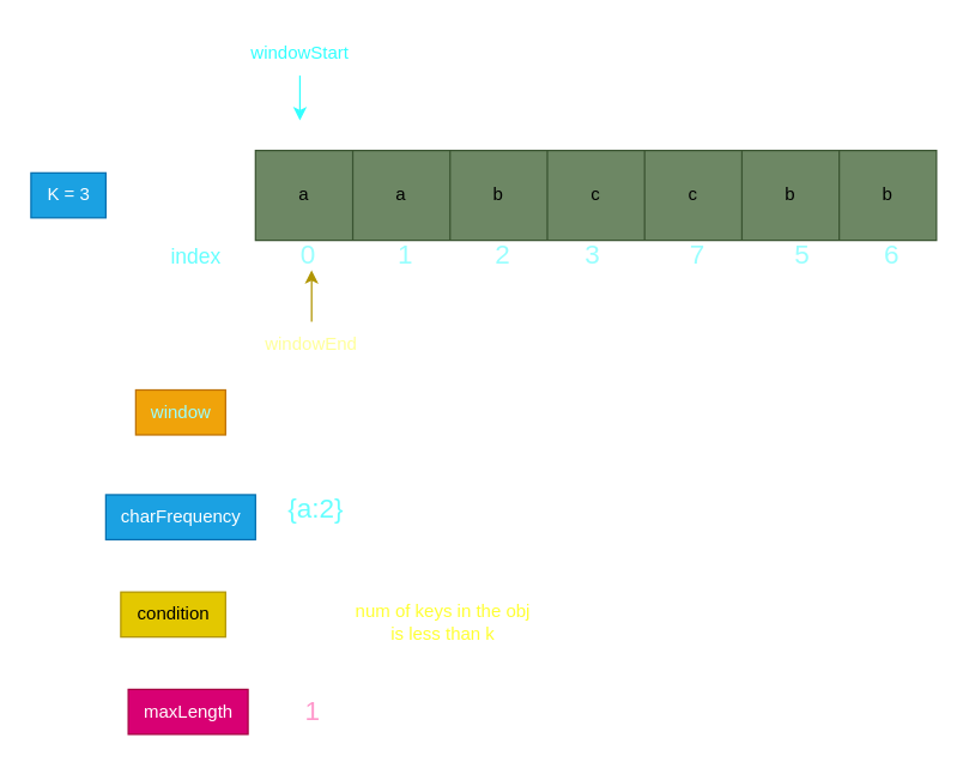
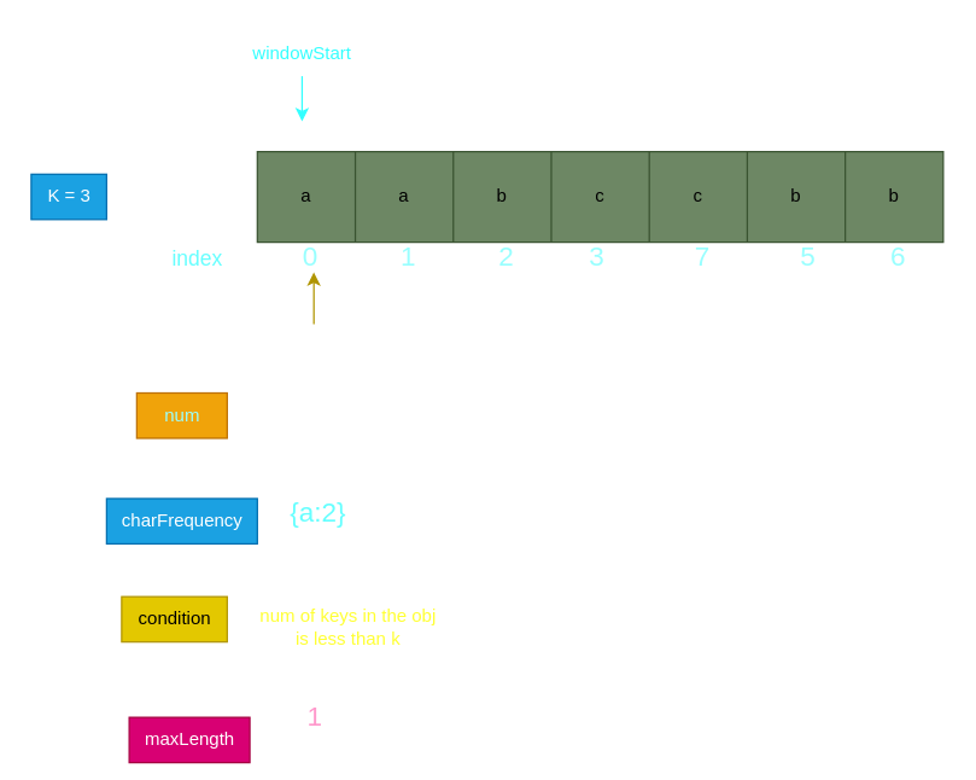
  <mxCell id="0" />
  <mxCell id="1" parent="0" />
  <mxCell id="2" value="" style="shape=table;startSize=0;container=1;collapsible=0;childLayout=tableLayout;fillColor=#6d8764;strokeColor=#3A5431;fontColor=#ffffff;" vertex="1" parent="1"><mxGeometry x="170" y="100" width="455" height="60" as="geometry" /></mxCell>
  <mxCell id="3" value="" style="shape=tableRow;horizontal=0;startSize=0;swimlaneHead=0;swimlaneBody=0;top=0;left=0;bottom=0;right=0;collapsible=0;dropTarget=0;fillColor=none;points=[[0,0.5],[1,0.5]];portConstraint=eastwest;" vertex="1" parent="2"><mxGeometry width="455" height="60" as="geometry" /></mxCell>
  <mxCell id="4" value="a" style="shape=partialRectangle;html=1;whiteSpace=wrap;connectable=0;overflow=hidden;fillColor=none;top=0;left=0;bottom=0;right=0;pointerEvents=1;" vertex="1" parent="3"><mxGeometry width="65" height="60" as="geometry"><mxRectangle width="65" height="60" as="alternateBounds" /></mxGeometry></mxCell>
  <mxCell id="5" value="a" style="shape=partialRectangle;html=1;whiteSpace=wrap;connectable=0;overflow=hidden;fillColor=none;top=0;left=0;bottom=0;right=0;pointerEvents=1;" vertex="1" parent="3"><mxGeometry x="65" width="65" height="60" as="geometry"><mxRectangle width="65" height="60" as="alternateBounds" /></mxGeometry></mxCell>
  <mxCell id="6" value="b" style="shape=partialRectangle;html=1;whiteSpace=wrap;connectable=0;overflow=hidden;fillColor=none;top=0;left=0;bottom=0;right=0;pointerEvents=1;" vertex="1" parent="3"><mxGeometry x="130" width="65" height="60" as="geometry"><mxRectangle width="65" height="60" as="alternateBounds" /></mxGeometry></mxCell>
  <mxCell id="7" value="c" style="shape=partialRectangle;html=1;whiteSpace=wrap;connectable=0;overflow=hidden;fillColor=none;top=0;left=0;bottom=0;right=0;pointerEvents=1;" vertex="1" parent="3"><mxGeometry x="195" width="65" height="60" as="geometry"><mxRectangle width="65" height="60" as="alternateBounds" /></mxGeometry></mxCell>
  <mxCell id="8" value="c" style="shape=partialRectangle;html=1;whiteSpace=wrap;connectable=0;overflow=hidden;fillColor=none;top=0;left=0;bottom=0;right=0;pointerEvents=1;" vertex="1" parent="3"><mxGeometry x="260" width="65" height="60" as="geometry"><mxRectangle width="65" height="60" as="alternateBounds" /></mxGeometry></mxCell>
  <mxCell id="9" value="b" style="shape=partialRectangle;html=1;whiteSpace=wrap;connectable=0;overflow=hidden;fillColor=none;top=0;left=0;bottom=0;right=0;pointerEvents=1;" vertex="1" parent="3"><mxGeometry x="325" width="65" height="60" as="geometry"><mxRectangle width="65" height="60" as="alternateBounds" /></mxGeometry></mxCell>
  <mxCell id="10" value="b" style="shape=partialRectangle;html=1;whiteSpace=wrap;connectable=0;overflow=hidden;fillColor=none;top=0;left=0;bottom=0;right=0;pointerEvents=1;" vertex="1" parent="3"><mxGeometry x="390" width="65" height="60" as="geometry"><mxRectangle width="65" height="60" as="alternateBounds" /></mxGeometry></mxCell>
  <mxCell id="11" value="" style="group;" vertex="1" connectable="0" parent="1"><mxGeometry x="180" y="180" width="55" height="60" as="geometry" /></mxCell>
  <mxCell id="12" value="" style="edgeStyle=none;orthogonalLoop=1;jettySize=auto;html=1;fillColor=#e3c800;strokeColor=#B09500;" edge="1" parent="11"><mxGeometry width="80" relative="1" as="geometry"><mxPoint x="27.5" y="34.286" as="sourcePoint" /><mxPoint x="27.5" as="targetPoint" /><Array as="points" /></mxGeometry></mxCell>
- <mxCell id="13" value="&lt;font color=&quot;#ffff99&quot;&gt;windowEnd&lt;/font&gt;" style="text;strokeColor=none;align=center;fillColor=none;html=1;verticalAlign=middle;whiteSpace=wrap;rounded=0;" vertex="1" parent="11"><mxGeometry y="40" width="55" height="20" as="geometry" /></mxCell>
  <mxCell id="14" value="" style="group;" vertex="1" connectable="0" parent="1"><mxGeometry x="170" y="20" width="60" height="60" as="geometry" /></mxCell>
  <mxCell id="15" value="" style="edgeStyle=none;orthogonalLoop=1;jettySize=auto;html=1;fillColor=#6d8764;strokeColor=#33FFFF;" edge="1" parent="14"><mxGeometry width="80" relative="1" as="geometry"><mxPoint x="29.69" y="30" as="sourcePoint" /><mxPoint x="29.69" y="60" as="targetPoint" /><Array as="points" /></mxGeometry></mxCell>
  <mxCell id="16" value="&lt;font color=&quot;#33ffff&quot;&gt;windowStart&lt;/font&gt;" style="text;strokeColor=none;align=center;fillColor=none;html=1;verticalAlign=middle;whiteSpace=wrap;rounded=0;" vertex="1" parent="14"><mxGeometry width="60" height="30" as="geometry" /></mxCell>
  <mxCell id="17" value="K = 3" style="text;html=1;align=center;verticalAlign=middle;resizable=0;points=[];autosize=1;strokeColor=#006EAF;fillColor=#1ba1e2;fontColor=#ffffff;" vertex="1" parent="1"><mxGeometry x="20" y="115" width="50" height="30" as="geometry" /></mxCell>
- <mxCell id="18" value="&lt;font color=&quot;#99ffff&quot;&gt;window&lt;/font&gt;" style="text;html=1;align=center;verticalAlign=middle;resizable=0;points=[];autosize=1;strokeColor=#BD7000;fillColor=#f0a30a;fontColor=#000000;" vertex="1" parent="1"><mxGeometry x="90" y="260" width="60" height="30" as="geometry" /></mxCell>
+ <mxCell id="18" value="&lt;font color=&quot;#99ffff&quot;&gt;num&lt;/font&gt;" style="text;html=1;align=center;verticalAlign=middle;resizable=0;points=[];autosize=1;strokeColor=#BD7000;fillColor=#f0a30a;fontColor=#000000;" vertex="1" parent="1"><mxGeometry x="90" y="260" width="60" height="30" as="geometry" /></mxCell>
  <mxCell id="19" value="condition" style="text;html=1;align=center;verticalAlign=middle;resizable=0;points=[];autosize=1;strokeColor=#B09500;fillColor=#e3c800;fontColor=#000000;" vertex="1" parent="1"><mxGeometry x="80" y="395" width="70" height="30" as="geometry" /></mxCell>
- <mxCell id="20" value="&lt;font color=&quot;#ffff33&quot;&gt;num of keys in the obj&lt;br&gt;is less than k&lt;/font&gt;" style="text;html=1;align=center;verticalAlign=middle;resizable=0;points=[];autosize=1;strokeColor=none;fillColor=none;" vertex="1" parent="1"><mxGeometry x="225" y="395" width="140" height="40" as="geometry" /></mxCell>
+ <mxCell id="20" value="&lt;font color=&quot;#ffff33&quot;&gt;num of keys in the obj&lt;br&gt;is less than k&lt;/font&gt;" style="text;html=1;align=center;verticalAlign=middle;resizable=0;points=[];autosize=1;strokeColor=none;fillColor=none;" vertex="1" parent="1"><mxGeometry x="160" y="395" width="140" height="40" as="geometry" /></mxCell>
  <mxCell id="21" value="&lt;font color=&quot;#ff99cc&quot; style=&quot;font-size: 18px;&quot;&gt;1&lt;/font&gt;" style="text;html=1;align=center;verticalAlign=middle;resizable=0;points=[];autosize=1;strokeColor=none;fillColor=none;fontSize=18;" vertex="1" parent="1"><mxGeometry x="192.5" y="455" width="30" height="40" as="geometry" /></mxCell>
  <mxCell id="22" value="&lt;font color=&quot;#66ffff&quot; style=&quot;font-size: 18px;&quot;&gt;{a:2}&lt;/font&gt;" style="text;html=1;align=center;verticalAlign=middle;resizable=0;points=[];autosize=1;strokeColor=none;fillColor=none;fontSize=18;" vertex="1" parent="1"><mxGeometry x="180" y="320" width="60" height="40" as="geometry" /></mxCell>
  <mxCell id="23" value="0" style="text;html=1;align=center;verticalAlign=middle;resizable=0;points=[];autosize=1;strokeColor=none;fillColor=none;fontSize=18;fontColor=#99FFFF;" vertex="1" parent="1"><mxGeometry x="190" y="150" width="30" height="40" as="geometry" /></mxCell>
  <mxCell id="24" value="1" style="text;html=1;align=center;verticalAlign=middle;resizable=0;points=[];autosize=1;strokeColor=none;fillColor=none;fontSize=18;fontColor=#99FFFF;" vertex="1" parent="1"><mxGeometry x="255" y="150" width="30" height="40" as="geometry" /></mxCell>
  <mxCell id="25" value="2" style="text;html=1;align=center;verticalAlign=middle;resizable=0;points=[];autosize=1;strokeColor=none;fillColor=none;fontSize=18;fontColor=#99FFFF;" vertex="1" parent="1"><mxGeometry x="320" y="150" width="30" height="40" as="geometry" /></mxCell>
  <mxCell id="26" value="3" style="text;html=1;align=center;verticalAlign=middle;resizable=0;points=[];autosize=1;strokeColor=none;fillColor=none;fontSize=18;fontColor=#99FFFF;" vertex="1" parent="1"><mxGeometry x="380" y="150" width="30" height="40" as="geometry" /></mxCell>
  <mxCell id="27" value="7" style="text;html=1;align=center;verticalAlign=middle;resizable=0;points=[];autosize=1;strokeColor=none;fillColor=none;fontSize=18;fontColor=#99FFFF;" vertex="1" parent="1"><mxGeometry x="450" y="150" width="30" height="40" as="geometry" /></mxCell>
  <mxCell id="28" value="5" style="text;html=1;align=center;verticalAlign=middle;resizable=0;points=[];autosize=1;strokeColor=none;fillColor=none;fontSize=18;fontColor=#99FFFF;" vertex="1" parent="1"><mxGeometry x="520" y="150" width="30" height="40" as="geometry" /></mxCell>
  <mxCell id="29" value="6" style="text;html=1;align=center;verticalAlign=middle;resizable=0;points=[];autosize=1;strokeColor=none;fillColor=none;fontSize=18;fontColor=#99FFFF;" vertex="1" parent="1"><mxGeometry x="580" y="150" width="30" height="40" as="geometry" /></mxCell>
  <mxCell id="30" value="&lt;font color=&quot;#66ffff&quot; style=&quot;font-size: 14px;&quot;&gt;index&lt;/font&gt;" style="text;html=1;align=center;verticalAlign=middle;resizable=0;points=[];autosize=1;fontSize=18;" vertex="1" parent="1"><mxGeometry x="100" y="150" width="60" height="40" as="geometry" /></mxCell>
  <mxCell id="31" value="charFrequency&lt;br&gt;" style="text;html=1;align=center;verticalAlign=middle;resizable=0;points=[];autosize=1;strokeColor=#006EAF;fillColor=#1ba1e2;rotation=0;fontColor=#ffffff;" vertex="1" parent="1"><mxGeometry x="70" y="330" width="100" height="30" as="geometry" /></mxCell>
- <mxCell id="32" value="maxLength" style="text;html=1;align=center;verticalAlign=middle;resizable=0;points=[];autosize=1;strokeColor=#A50040;fillColor=#d80073;fontColor=#ffffff;" vertex="1" parent="1"><mxGeometry x="85" y="460" width="80" height="30" as="geometry" /></mxCell>
+ <mxCell id="32" value="maxLength" style="text;html=1;align=center;verticalAlign=middle;resizable=0;points=[];autosize=1;strokeColor=#A50040;fillColor=#d80073;fontColor=#ffffff;" vertex="1" parent="1"><mxGeometry x="85" y="475" width="80" height="30" as="geometry" /></mxCell>
